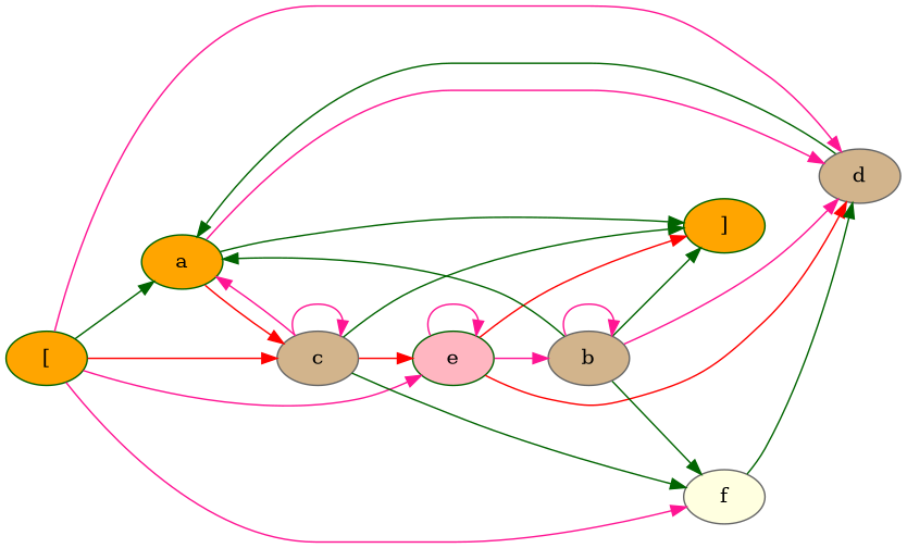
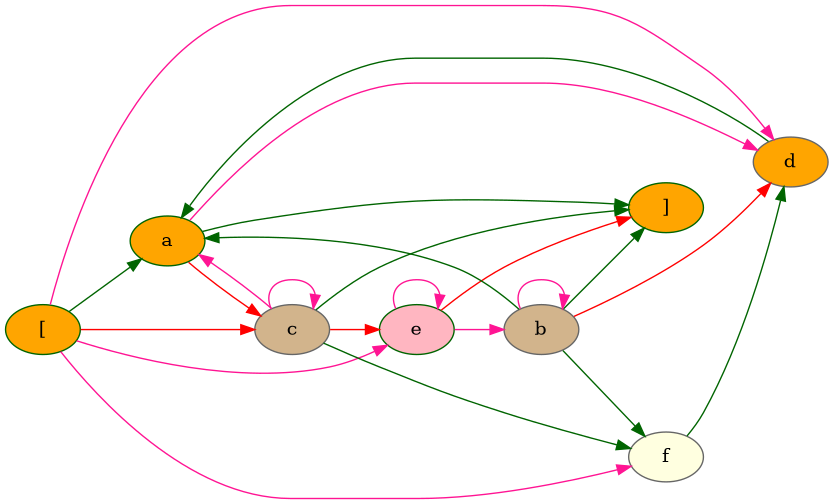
  digraph {
    fontname="DejaVu Serif"
    rankdir=LR
    node [color=darkgreen fillcolor=orange fontname="DejaVu Serif" style=filled]
    edge [color=deeppink fontname="DejaVu Serif"]
    n1 [label="["]
    n2 [label=a]
    n3 [color=gray40 fillcolor=tan label=c]
-   n4 [color=gray40 fillcolor=tan label=d]
+   n4 [color=gray40 label=d]
    n5 [fillcolor=lightpink label=e]
    n6 [color=gray40 fillcolor=lightyellow label=f]
    n7 [label="]"]
    n8 [color=gray40 fillcolor=tan label=b]
    n1 -> n2 [color=darkgreen]
    n1 -> n3 [color=red]
    n1 -> n4
    n1 -> n5
    n1 -> n6
    n2 -> n3 [color=red]
    n2 -> n4
    n2 -> n7 [color=darkgreen]
    n3 -> n2
    n3 -> n3
    n3 -> n5 [color=red]
    n3 -> n6 [color=darkgreen]
    n3 -> n7 [color=darkgreen]
    n4 -> n2 [color=darkgreen]
-   n5 -> n4 [color=red]
    n5 -> n5
    n5 -> n7 [color=red]
    n5 -> n8
    n6 -> n4 [color=darkgreen]
    n8 -> n2 [color=darkgreen]
-   n8 -> n4
+   n8 -> n4 [color=red]
    n8 -> n6 [color=darkgreen]
    n8 -> n7 [color=darkgreen]
    n8 -> n8
  }
